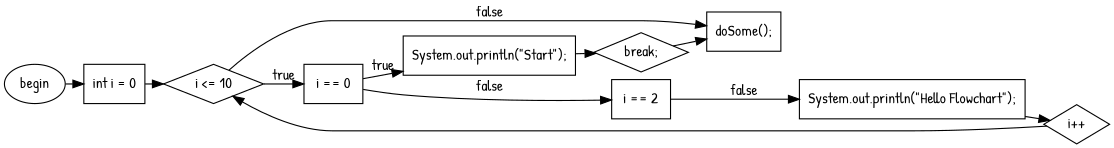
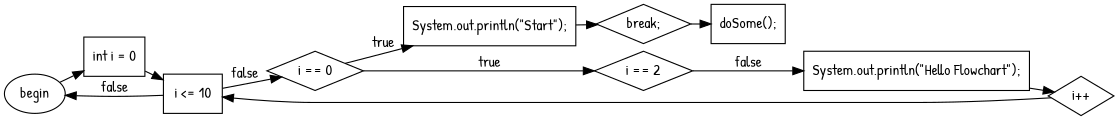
  digraph {
    fontname="Patrick Hand"
    nodesep=0.1
    rankdir=LR
    ranksep=0.1
    node [fillcolor=white fontname="Patrick Hand" shape=diamond style=filled]
    edge [fontname="Patrick Hand"]
    n1 [label=begin shape=ellipse]
    n2 [label="int i = 0" shape=box]
-   n3 [label="i \<= 10"]
-   n4 [label="i == 0" shape=box]
+   n3 [label="i \<= 10" shape=box]
+   n4 [label="i == 0"]
    n5 [label="doSome();" shape=box]
    n6 [label="System.out.println(\"Start\");" shape=box]
-   n7 [label="i == 2" shape=box]
+   n7 [label="i == 2"]
    n8 [label="break;"]
    n9 [label="System.out.println(\"Hello Flowchart\");" shape=box]
    n10 [label="i++"]
    n1 -> n2
    n2 -> n3
-   n3 -> n4 [label=true minlen=1]
-   n3 -> n5 [label=false minlen=2]
+   n3 -> n4 [label=false minlen=1]
+   n3 -> n1 [label=false minlen=2]
    n4 -> n6 [label=true minlen=1]
-   n4 -> n7 [label=false minlen=2]
+   n4 -> n7 [label=true minlen=2]
    n6 -> n8
    n7 -> n9 [label=false minlen=2]
    n8 -> n5
    n9 -> n10
    n10 -> n3
  }
